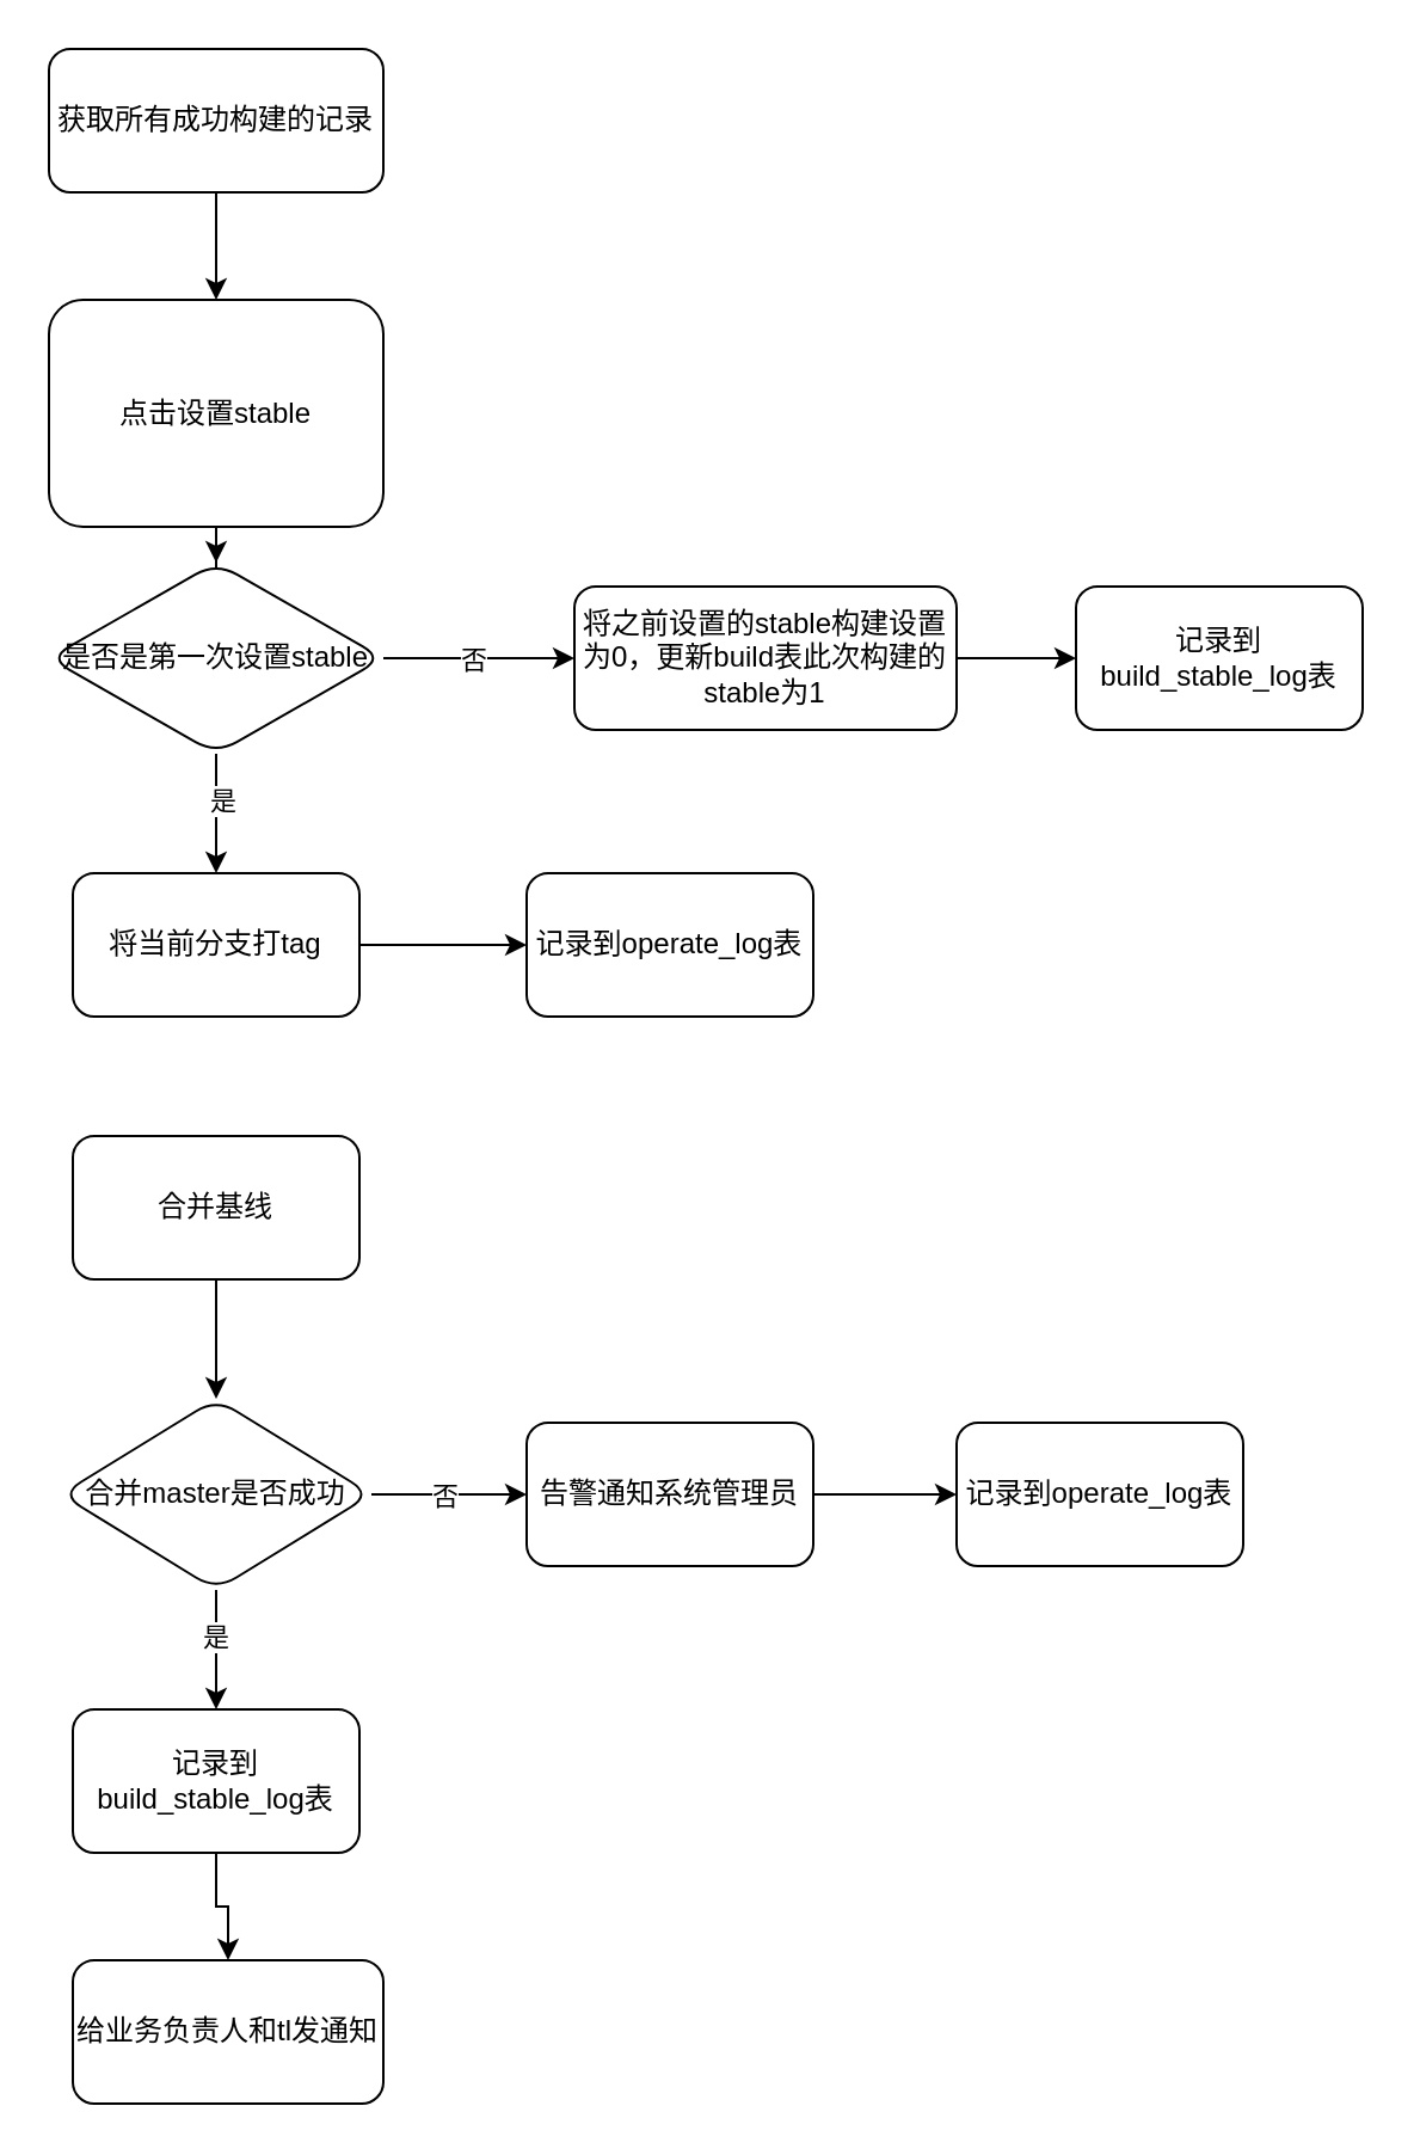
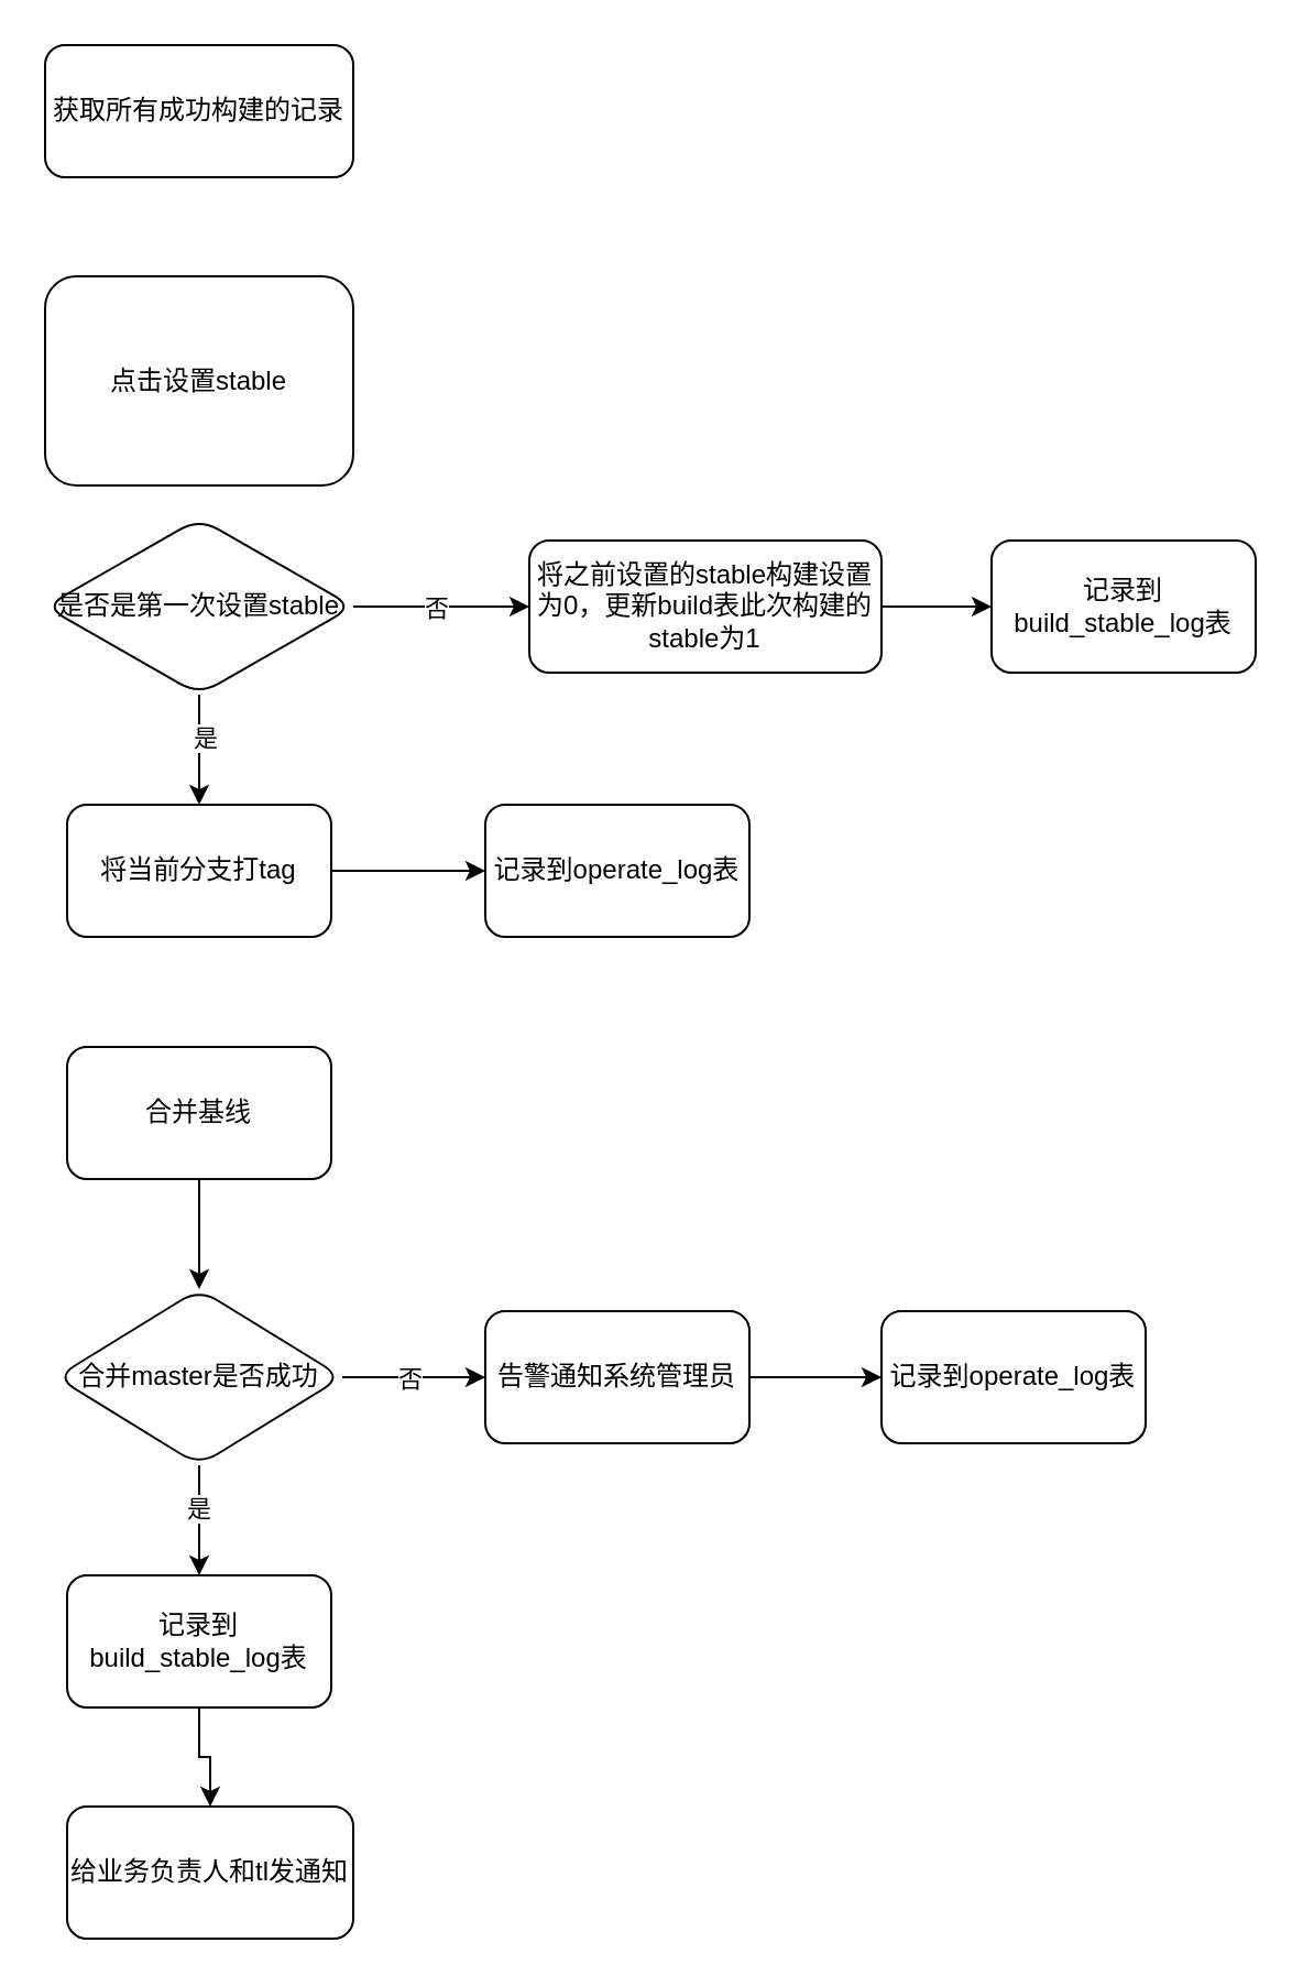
  <mxCell id="0" />
  <mxCell id="1" parent="0" />
- <mxCell id="2" value="" style="edgeStyle=orthogonalEdgeStyle;rounded=0;orthogonalLoop=1;jettySize=auto;html=1;" parent="1" source="3" target="5" edge="1"><mxGeometry relative="1" as="geometry" /></mxCell>
  <mxCell id="3" value="获取所有成功构建的记录" style="rounded=1;whiteSpace=wrap;html=1;" parent="1" vertex="1"><mxGeometry x="20" y="20" width="140" height="60" as="geometry" /></mxCell>
- <mxCell id="4" value="" style="edgeStyle=orthogonalEdgeStyle;rounded=0;orthogonalLoop=1;jettySize=auto;html=1;" parent="1" source="5" target="10" edge="1"><mxGeometry relative="1" as="geometry" /></mxCell>
  <mxCell id="5" value="点击设置stable" style="whiteSpace=wrap;html=1;rounded=1;" parent="1" vertex="1"><mxGeometry x="20" y="125" width="140" height="95" as="geometry" /></mxCell>
  <mxCell id="6" value="" style="edgeStyle=orthogonalEdgeStyle;rounded=0;orthogonalLoop=1;jettySize=auto;html=1;" parent="1" source="10" target="14" edge="1"><mxGeometry relative="1" as="geometry" /></mxCell>
  <mxCell id="7" value="否" style="edgeLabel;html=1;align=center;verticalAlign=middle;resizable=0;points=[];" parent="6" vertex="1" connectable="0"><mxGeometry x="-0.067" relative="1" as="geometry"><mxPoint as="offset" /></mxGeometry></mxCell>
  <mxCell id="8" value="" style="edgeStyle=orthogonalEdgeStyle;rounded=0;orthogonalLoop=1;jettySize=auto;html=1;" parent="1" source="10" target="25" edge="1"><mxGeometry relative="1" as="geometry" /></mxCell>
  <mxCell id="9" value="是" style="edgeLabel;html=1;align=center;verticalAlign=middle;resizable=0;points=[];" parent="8" vertex="1" connectable="0"><mxGeometry x="-0.273" y="2" relative="1" as="geometry"><mxPoint y="1" as="offset" /></mxGeometry></mxCell>
  <mxCell id="10" value="是否是第一次设置stable" style="rhombus;whiteSpace=wrap;html=1;rounded=1;" parent="1" vertex="1"><mxGeometry x="20" y="235" width="140" height="80" as="geometry" /></mxCell>
  <mxCell id="11" value="" style="edgeStyle=orthogonalEdgeStyle;rounded=0;orthogonalLoop=1;jettySize=auto;html=1;" parent="1" source="12" target="21" edge="1"><mxGeometry relative="1" as="geometry" /></mxCell>
  <mxCell id="12" value="合并基线" style="whiteSpace=wrap;html=1;rounded=1;" parent="1" vertex="1"><mxGeometry x="30" y="475" width="120" height="60" as="geometry" /></mxCell>
  <mxCell id="13" value="" style="edgeStyle=orthogonalEdgeStyle;rounded=0;orthogonalLoop=1;jettySize=auto;html=1;" parent="1" source="14" target="27" edge="1"><mxGeometry relative="1" as="geometry" /></mxCell>
  <mxCell id="14" value="将之前设置的stable构建设置为0，更新build表此次构建的stable为1" style="whiteSpace=wrap;html=1;rounded=1;" parent="1" vertex="1"><mxGeometry x="240" y="245" width="160" height="60" as="geometry" /></mxCell>
  <mxCell id="15" value="" style="edgeStyle=orthogonalEdgeStyle;rounded=0;orthogonalLoop=1;jettySize=auto;html=1;" parent="1" source="16" target="28" edge="1"><mxGeometry relative="1" as="geometry" /></mxCell>
  <mxCell id="16" value="记录到build_stable_log表" style="whiteSpace=wrap;html=1;rounded=1;" parent="1" vertex="1"><mxGeometry x="30" y="715" width="120" height="60" as="geometry" /></mxCell>
  <mxCell id="17" value="" style="edgeStyle=orthogonalEdgeStyle;rounded=0;orthogonalLoop=1;jettySize=auto;html=1;" parent="1" source="21" target="16" edge="1"><mxGeometry relative="1" as="geometry" /></mxCell>
  <mxCell id="18" value="是" style="edgeLabel;html=1;align=center;verticalAlign=middle;resizable=0;points=[];" parent="17" vertex="1" connectable="0"><mxGeometry x="-0.24" y="-1" relative="1" as="geometry"><mxPoint as="offset" /></mxGeometry></mxCell>
  <mxCell id="19" value="" style="edgeStyle=orthogonalEdgeStyle;rounded=0;orthogonalLoop=1;jettySize=auto;html=1;" parent="1" source="21" target="23" edge="1"><mxGeometry relative="1" as="geometry" /></mxCell>
  <mxCell id="20" value="否" style="edgeLabel;html=1;align=center;verticalAlign=middle;resizable=0;points=[];" parent="19" vertex="1" connectable="0"><mxGeometry x="-0.082" relative="1" as="geometry"><mxPoint as="offset" /></mxGeometry></mxCell>
  <mxCell id="21" value="合并master是否成功" style="rhombus;whiteSpace=wrap;html=1;rounded=1;" parent="1" vertex="1"><mxGeometry x="25" y="585" width="130" height="80" as="geometry" /></mxCell>
  <mxCell id="22" value="" style="edgeStyle=orthogonalEdgeStyle;rounded=0;orthogonalLoop=1;jettySize=auto;html=1;" parent="1" source="23" target="29" edge="1"><mxGeometry relative="1" as="geometry" /></mxCell>
  <mxCell id="23" value="告警通知系统管理员" style="whiteSpace=wrap;html=1;rounded=1;" parent="1" vertex="1"><mxGeometry x="220" y="595" width="120" height="60" as="geometry" /></mxCell>
  <mxCell id="24" value="" style="edgeStyle=orthogonalEdgeStyle;rounded=0;orthogonalLoop=1;jettySize=auto;html=1;" parent="1" source="25" target="26" edge="1"><mxGeometry relative="1" as="geometry" /></mxCell>
  <mxCell id="25" value="将当前分支打tag" style="whiteSpace=wrap;html=1;rounded=1;" parent="1" vertex="1"><mxGeometry x="30" y="365" width="120" height="60" as="geometry" /></mxCell>
  <mxCell id="26" value="记录到operate_log表" style="whiteSpace=wrap;html=1;rounded=1;" parent="1" vertex="1"><mxGeometry x="220" y="365" width="120" height="60" as="geometry" /></mxCell>
  <mxCell id="27" value="记录到build_stable_log表" style="whiteSpace=wrap;html=1;rounded=1;" parent="1" vertex="1"><mxGeometry x="450" y="245" width="120" height="60" as="geometry" /></mxCell>
  <mxCell id="28" value="给业务负责人和tl发通知" style="whiteSpace=wrap;html=1;rounded=1;" parent="1" vertex="1"><mxGeometry x="30" y="820" width="130" height="60" as="geometry" /></mxCell>
  <mxCell id="29" value="记录到operate_log表" style="whiteSpace=wrap;html=1;rounded=1;" parent="1" vertex="1"><mxGeometry x="400" y="595" width="120" height="60" as="geometry" /></mxCell>
